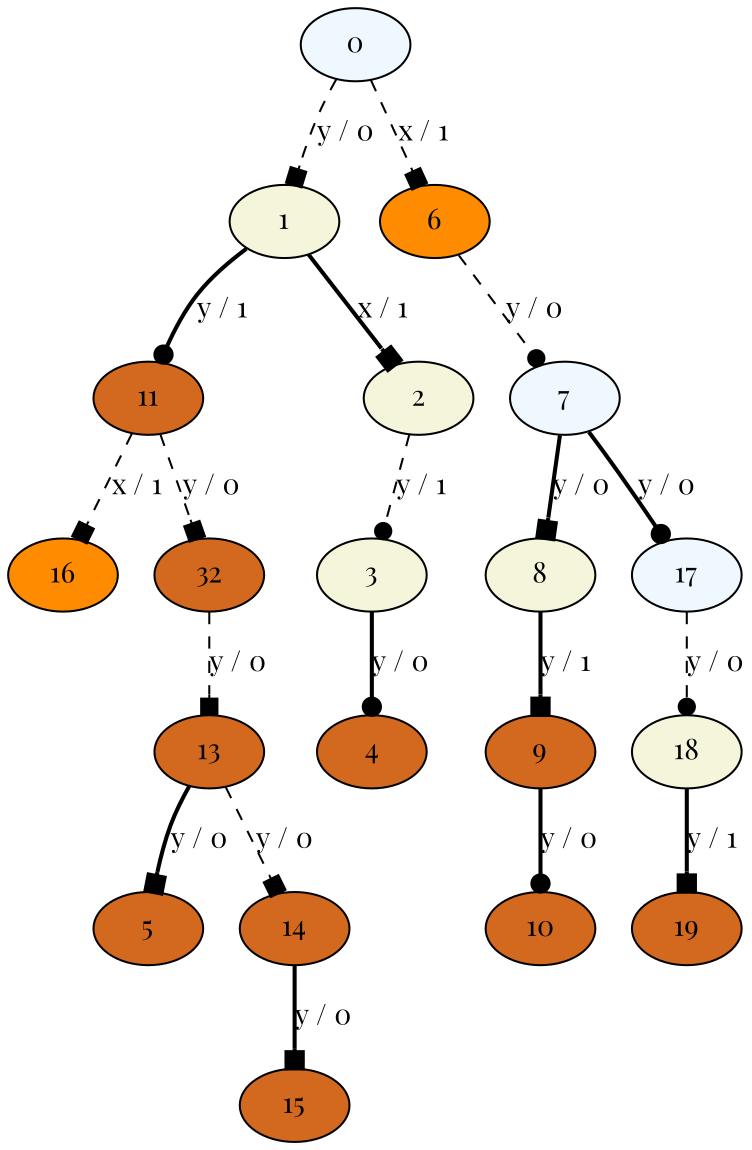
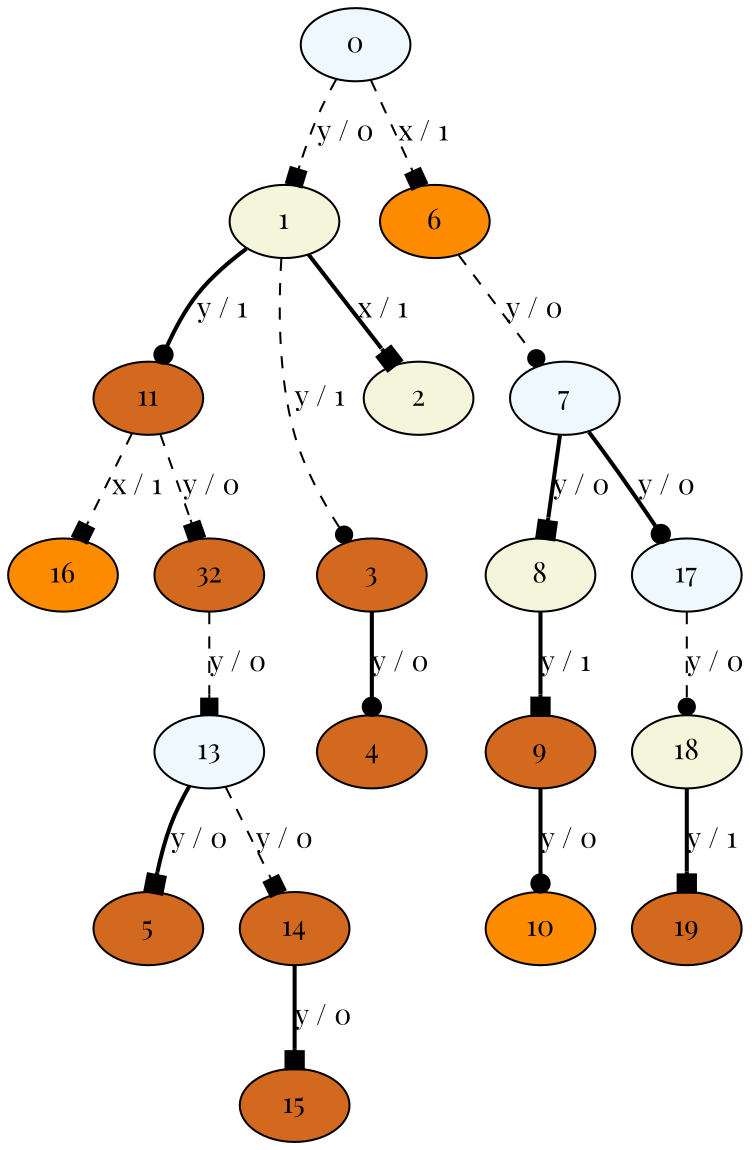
  digraph {
    fontname="Playfair Display"
    node [fillcolor=chocolate fontname="Playfair Display" style=filled]
    edge [arrowhead=box fontname="Playfair Display" style=bold]
    0 [fillcolor=aliceblue]
    1 [fillcolor=beige]
    6 [fillcolor=darkorange]
    2 [fillcolor=beige]
    11
    7 [fillcolor=aliceblue]
-   3 [fillcolor=beige]
+   3
    n8 [label=32]
    16 [fillcolor=darkorange]
    4
    8 [fillcolor=beige]
    17 [fillcolor=aliceblue]
    9
-   10
-   13
+   10 [fillcolor=darkorange]
+   13 [fillcolor=aliceblue]
    5
    14
    15
    18 [fillcolor=beige]
    19
    0 -> 1 [label="y / 0" style=dashed]
    0 -> 6 [label="x / 1" style=dashed]
    1 -> 2 [label="x / 1"]
    1 -> 11 [arrowhead=dot label="y / 1"]
    6 -> 7 [arrowhead=dot label="y / 0" style=dashed]
-   2 -> 3 [arrowhead=dot label="y / 1" style=dashed]
+   1 -> 3 [arrowhead=dot label="y / 1" style=dashed]
    11 -> n8 [label="y / 0" style=dashed]
    11 -> 16 [label="x / 1" style=dashed]
    7 -> 8 [label="y / 0"]
    7 -> 17 [arrowhead=dot label="y / 0"]
    3 -> 4 [arrowhead=dot label="y / 0"]
    n8 -> 13 [label="y / 0" style=dashed]
    8 -> 9 [label="y / 1"]
    17 -> 18 [arrowhead=dot label="y / 0" style=dashed]
    9 -> 10 [arrowhead=dot label="y / 0"]
    13 -> 5 [label="y / 0"]
    13 -> 14 [label="y / 0" style=dashed]
    14 -> 15 [label="y / 0"]
    18 -> 19 [label="y / 1"]
  }
